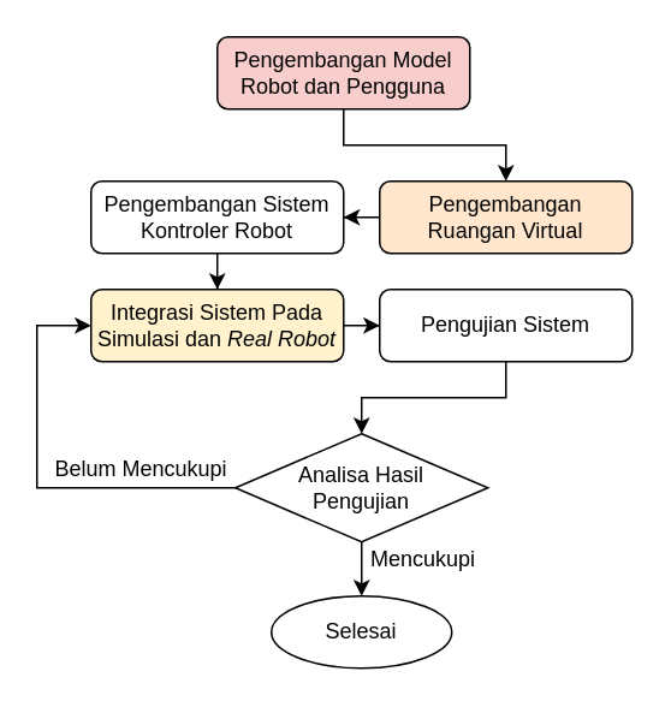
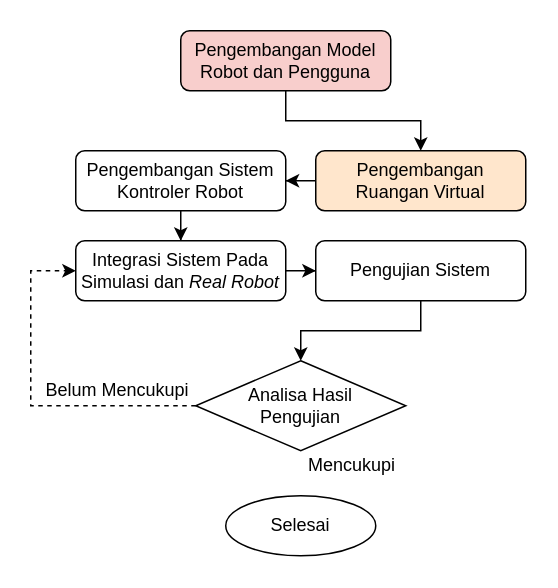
  <mxCell id="0" />
  <mxCell id="1" parent="0" />
  <mxCell id="2" style="edgeStyle=orthogonalEdgeStyle;rounded=0;orthogonalLoop=1;jettySize=auto;html=1;" edge="1" parent="1" source="3" target="5"><mxGeometry relative="1" as="geometry" /></mxCell>
  <mxCell id="3" value="&lt;span&gt;Pengembangan Model Robot dan Pengguna&lt;/span&gt;" style="rounded=1;whiteSpace=wrap;html=1;fillColor=#f8cecc;" parent="1" vertex="1"><mxGeometry x="120" y="20" width="140" height="40" as="geometry" /></mxCell>
  <mxCell id="4" style="edgeStyle=orthogonalEdgeStyle;rounded=0;orthogonalLoop=1;jettySize=auto;html=1;" edge="1" parent="1" source="5" target="9"><mxGeometry relative="1" as="geometry" /></mxCell>
  <mxCell id="5" value="Pengembangan&lt;br&gt;Ruangan Virtual" style="rounded=1;whiteSpace=wrap;html=1;fillColor=#ffe6cc;" parent="1" vertex="1"><mxGeometry x="210" y="100" width="140" height="40" as="geometry" /></mxCell>
  <mxCell id="6" style="edgeStyle=orthogonalEdgeStyle;rounded=0;orthogonalLoop=1;jettySize=auto;html=1;" edge="1" parent="1" source="7" target="11"><mxGeometry relative="1" as="geometry" /></mxCell>
- <mxCell id="7" value="Integrasi Sistem Pada Simulasi dan &lt;i&gt;Real Robot&lt;/i&gt;" style="rounded=1;whiteSpace=wrap;html=1;fillColor=#fff2cc;" parent="1" vertex="1"><mxGeometry x="50" y="160" width="140" height="40" as="geometry" /></mxCell>
+ <mxCell id="7" value="Integrasi Sistem Pada Simulasi dan &lt;i&gt;Real Robot&lt;/i&gt;" style="rounded=1;whiteSpace=wrap;html=1;" parent="1" vertex="1"><mxGeometry x="50" y="160" width="140" height="40" as="geometry" /></mxCell>
  <mxCell id="8" style="edgeStyle=orthogonalEdgeStyle;rounded=0;orthogonalLoop=1;jettySize=auto;html=1;" edge="1" parent="1" source="9" target="7"><mxGeometry relative="1" as="geometry" /></mxCell>
  <mxCell id="9" value="Pengembangan Sistem Kontroler Robot" style="rounded=1;whiteSpace=wrap;html=1;" parent="1" vertex="1"><mxGeometry x="50" y="100" width="140" height="40" as="geometry" /></mxCell>
  <mxCell id="10" style="edgeStyle=orthogonalEdgeStyle;rounded=0;orthogonalLoop=1;jettySize=auto;html=1;" edge="1" parent="1" source="11" target="14"><mxGeometry relative="1" as="geometry" /></mxCell>
  <mxCell id="11" value="Pengujian Sistem" style="rounded=1;whiteSpace=wrap;html=1;" parent="1" vertex="1"><mxGeometry x="210" y="160" width="140" height="40" as="geometry" /></mxCell>
- <mxCell id="12" style="edgeStyle=orthogonalEdgeStyle;rounded=0;orthogonalLoop=1;jettySize=auto;html=1;" edge="1" parent="1" source="14" target="15"><mxGeometry relative="1" as="geometry" /></mxCell>
- <mxCell id="13" style="edgeStyle=orthogonalEdgeStyle;rounded=0;orthogonalLoop=1;jettySize=auto;html=1;entryX=0;entryY=0.5;entryDx=0;entryDy=0;" edge="1" parent="1" source="14" target="7"><mxGeometry relative="1" as="geometry"><Array as="points"><mxPoint x="20" y="270" /><mxPoint x="20" y="180" /></Array></mxGeometry></mxCell>
+ <mxCell id="13" style="edgeStyle=orthogonalEdgeStyle;rounded=0;orthogonalLoop=1;jettySize=auto;html=1;entryX=0;entryY=0.5;entryDx=0;entryDy=0;dashed=1;" edge="1" parent="1" source="14" target="7"><mxGeometry relative="1" as="geometry"><Array as="points"><mxPoint x="20" y="270" /><mxPoint x="20" y="180" /></Array></mxGeometry></mxCell>
  <mxCell id="14" value="Analisa Hasil&lt;br&gt;Pengujian" style="rhombus;whiteSpace=wrap;html=1;" vertex="1" parent="1"><mxGeometry x="130" y="240" width="140" height="60" as="geometry" /></mxCell>
  <mxCell id="15" value="Selesai" style="ellipse;whiteSpace=wrap;html=1;" vertex="1" parent="1"><mxGeometry x="150" y="330" width="100" height="40" as="geometry" /></mxCell>
  <mxCell id="16" value="&amp;nbsp;Mencukupi" style="text;html=1;strokeColor=none;fillColor=none;align=left;verticalAlign=middle;whiteSpace=wrap;rounded=0;" vertex="1" parent="1"><mxGeometry x="200" y="300" width="40" height="20" as="geometry" /></mxCell>
  <mxCell id="17" value="&amp;nbsp;Belum Mencukupi" style="text;html=1;strokeColor=none;fillColor=none;align=left;verticalAlign=middle;whiteSpace=wrap;rounded=0;rotation=0;" vertex="1" parent="1"><mxGeometry x="25" y="250" width="110" height="20" as="geometry" /></mxCell>
